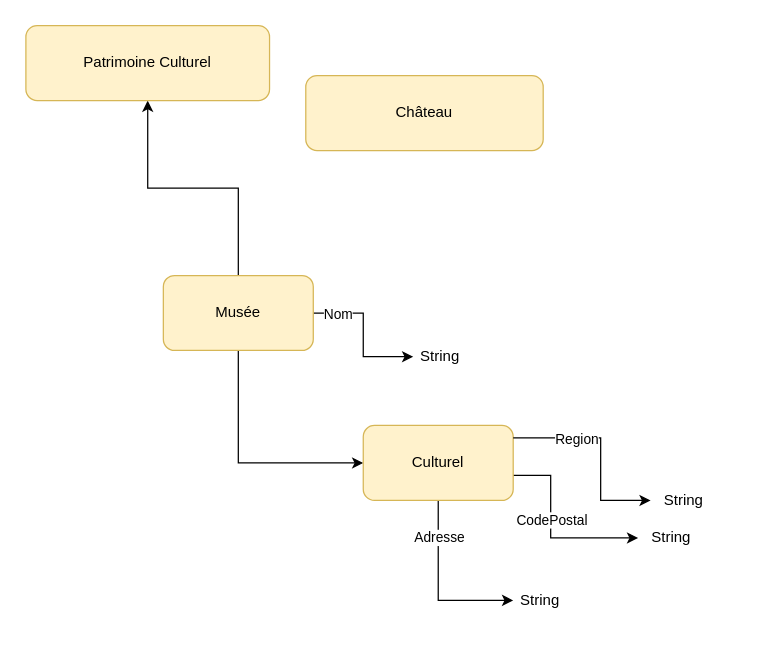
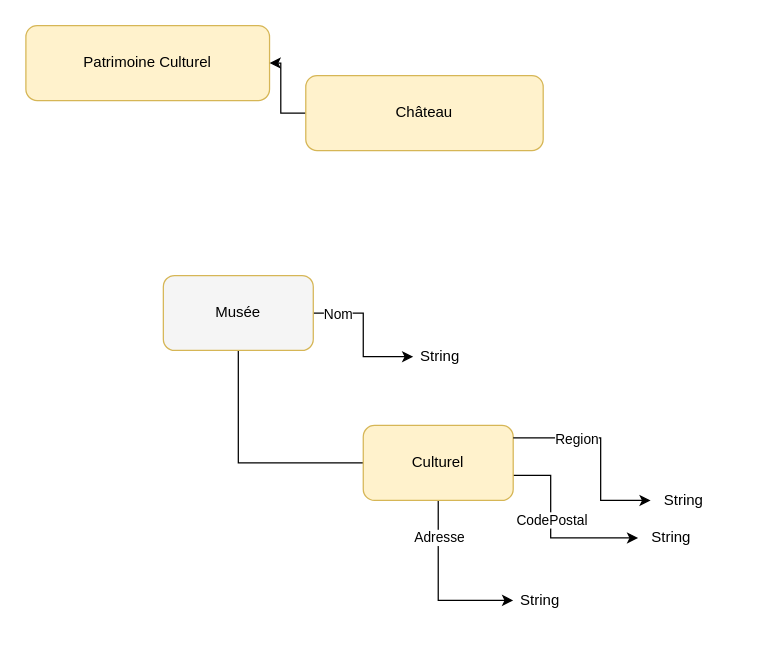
  <mxCell id="0" />
  <mxCell id="1" parent="0" />
- <mxCell id="2" style="edgeStyle=orthogonalEdgeStyle;rounded=0;orthogonalLoop=1;jettySize=auto;html=1;entryX=0;entryY=0.5;entryDx=0;entryDy=0;" edge="1" parent="1" source="6" target="11"><mxGeometry relative="1" as="geometry"><mxPoint x="280" y="380" as="targetPoint" /><Array as="points"><mxPoint x="190" y="370" /></Array></mxGeometry></mxCell>
- <mxCell id="3" style="edgeStyle=orthogonalEdgeStyle;rounded=0;orthogonalLoop=1;jettySize=auto;html=1;" edge="1" parent="1" source="6" target="12"><mxGeometry relative="1" as="geometry" /></mxCell>
+ <mxCell id="2" style="edgeStyle=orthogonalEdgeStyle;rounded=0;orthogonalLoop=1;jettySize=auto;html=1;entryX=0;entryY=0.5;entryDx=0;entryDy=0;endArrow=none;" edge="1" parent="1" source="6" target="11"><mxGeometry relative="1" as="geometry"><mxPoint x="280" y="380" as="targetPoint" /><Array as="points"><mxPoint x="190" y="370" /></Array></mxGeometry></mxCell>
  <mxCell id="4" style="edgeStyle=orthogonalEdgeStyle;rounded=0;orthogonalLoop=1;jettySize=auto;html=1;entryX=0;entryY=0.5;entryDx=0;entryDy=0;" edge="1" parent="1" source="6" target="18"><mxGeometry relative="1" as="geometry"><mxPoint x="370" y="250" as="targetPoint" /></mxGeometry></mxCell>
  <mxCell id="5" value="Nom" style="edgeLabel;html=1;align=center;verticalAlign=middle;resizable=0;points=[];" vertex="1" connectable="0" parent="4"><mxGeometry x="-0.678" relative="1" as="geometry"><mxPoint as="offset" /></mxGeometry></mxCell>
- <mxCell id="6" value="Musée" style="rounded=1;whiteSpace=wrap;html=1;fillColor=#fff2cc;strokeColor=#d6b656;" vertex="1" parent="1"><mxGeometry x="130" y="220" width="120" height="60" as="geometry" /></mxCell>
+ <mxCell id="6" value="Musée" style="rounded=1;whiteSpace=wrap;html=1;fillColor=#f5f5f5;strokeColor=#d6b656;" vertex="1" parent="1"><mxGeometry x="130" y="220" width="120" height="60" as="geometry" /></mxCell>
  <mxCell id="7" style="edgeStyle=orthogonalEdgeStyle;rounded=0;orthogonalLoop=1;jettySize=auto;html=1;" edge="1" parent="1" source="11" target="13"><mxGeometry relative="1" as="geometry" /></mxCell>
  <mxCell id="8" value="Adresse" style="edgeLabel;html=1;align=center;verticalAlign=middle;resizable=0;points=[];" vertex="1" connectable="0" parent="7"><mxGeometry x="-0.59" relative="1" as="geometry"><mxPoint as="offset" /></mxGeometry></mxCell>
  <mxCell id="9" style="edgeStyle=orthogonalEdgeStyle;rounded=0;orthogonalLoop=1;jettySize=auto;html=1;exitX=0.75;exitY=1;exitDx=0;exitDy=0;entryX=0;entryY=0.5;entryDx=0;entryDy=0;" edge="1" parent="1"><mxGeometry relative="1" as="geometry"><mxPoint x="400" y="380" as="sourcePoint" /><mxPoint x="510" y="430" as="targetPoint" /><Array as="points"><mxPoint x="440" y="380" /><mxPoint x="440" y="430" /></Array></mxGeometry></mxCell>
  <mxCell id="10" value="CodePostal" style="edgeLabel;html=1;align=center;verticalAlign=middle;resizable=0;points=[];" vertex="1" connectable="0" parent="9"><mxGeometry x="-0.291" y="2" relative="1" as="geometry"><mxPoint x="-2" y="18" as="offset" /></mxGeometry></mxCell>
  <mxCell id="11" value="Culturel" style="rounded=1;whiteSpace=wrap;html=1;fillColor=#fff2cc;strokeColor=#d6b656;" vertex="1" parent="1"><mxGeometry x="290" y="340" width="120" height="60" as="geometry" /></mxCell>
  <mxCell id="12" value="Patrimoine Culturel" style="rounded=1;whiteSpace=wrap;html=1;fillColor=#fff2cc;strokeColor=#d6b656;" vertex="1" parent="1"><mxGeometry x="20" y="20" width="195" height="60" as="geometry" /></mxCell>
  <mxCell id="13" value="String" style="text;strokeColor=none;fillColor=none;align=left;verticalAlign=middle;spacingLeft=4;spacingRight=4;overflow=hidden;points=[[0,0.5],[1,0.5]];portConstraint=eastwest;rotatable=0;whiteSpace=wrap;html=1;" vertex="1" parent="1"><mxGeometry x="410" y="465" width="80" height="30" as="geometry" /></mxCell>
  <mxCell id="14" value="String" style="text;strokeColor=none;fillColor=none;align=left;verticalAlign=middle;spacingLeft=4;spacingRight=4;overflow=hidden;points=[[0,0.5],[1,0.5]];portConstraint=eastwest;rotatable=0;whiteSpace=wrap;html=1;" vertex="1" parent="1"><mxGeometry x="515" y="415" width="80" height="30" as="geometry" /></mxCell>
  <mxCell id="15" style="edgeStyle=orthogonalEdgeStyle;rounded=0;orthogonalLoop=1;jettySize=auto;html=1;exitX=0.75;exitY=1;exitDx=0;exitDy=0;entryX=0;entryY=0.5;entryDx=0;entryDy=0;" edge="1" parent="1"><mxGeometry relative="1" as="geometry"><mxPoint x="410" y="350" as="sourcePoint" /><mxPoint x="520" y="400" as="targetPoint" /><Array as="points"><mxPoint x="480" y="350" /><mxPoint x="480" y="400" /></Array></mxGeometry></mxCell>
  <mxCell id="16" value="Region" style="edgeLabel;html=1;align=center;verticalAlign=middle;resizable=0;points=[];" vertex="1" connectable="0" parent="15"><mxGeometry x="-0.291" y="2" relative="1" as="geometry"><mxPoint x="-7" y="2" as="offset" /></mxGeometry></mxCell>
  <mxCell id="17" value="String" style="text;strokeColor=none;fillColor=none;align=left;verticalAlign=middle;spacingLeft=4;spacingRight=4;overflow=hidden;points=[[0,0.5],[1,0.5]];portConstraint=eastwest;rotatable=0;whiteSpace=wrap;html=1;" vertex="1" parent="1"><mxGeometry x="525" y="385" width="80" height="30" as="geometry" /></mxCell>
  <mxCell id="18" value="String" style="text;strokeColor=none;fillColor=none;align=left;verticalAlign=middle;spacingLeft=4;spacingRight=4;overflow=hidden;points=[[0,0.5],[1,0.5]];portConstraint=eastwest;rotatable=0;whiteSpace=wrap;html=1;" vertex="1" parent="1"><mxGeometry x="330" y="270" width="80" height="30" as="geometry" /></mxCell>
+ <mxCell id="19" style="edgeStyle=orthogonalEdgeStyle;rounded=0;orthogonalLoop=1;jettySize=auto;html=1;entryX=1;entryY=0.5;entryDx=0;entryDy=0;" edge="1" parent="1" source="20" target="12"><mxGeometry relative="1" as="geometry" /></mxCell>
  <mxCell id="20" value="Château" style="rounded=1;whiteSpace=wrap;html=1;fillColor=#fff2cc;strokeColor=#d6b656;" vertex="1" parent="1"><mxGeometry x="244" y="60" width="190" height="60" as="geometry" /></mxCell>
